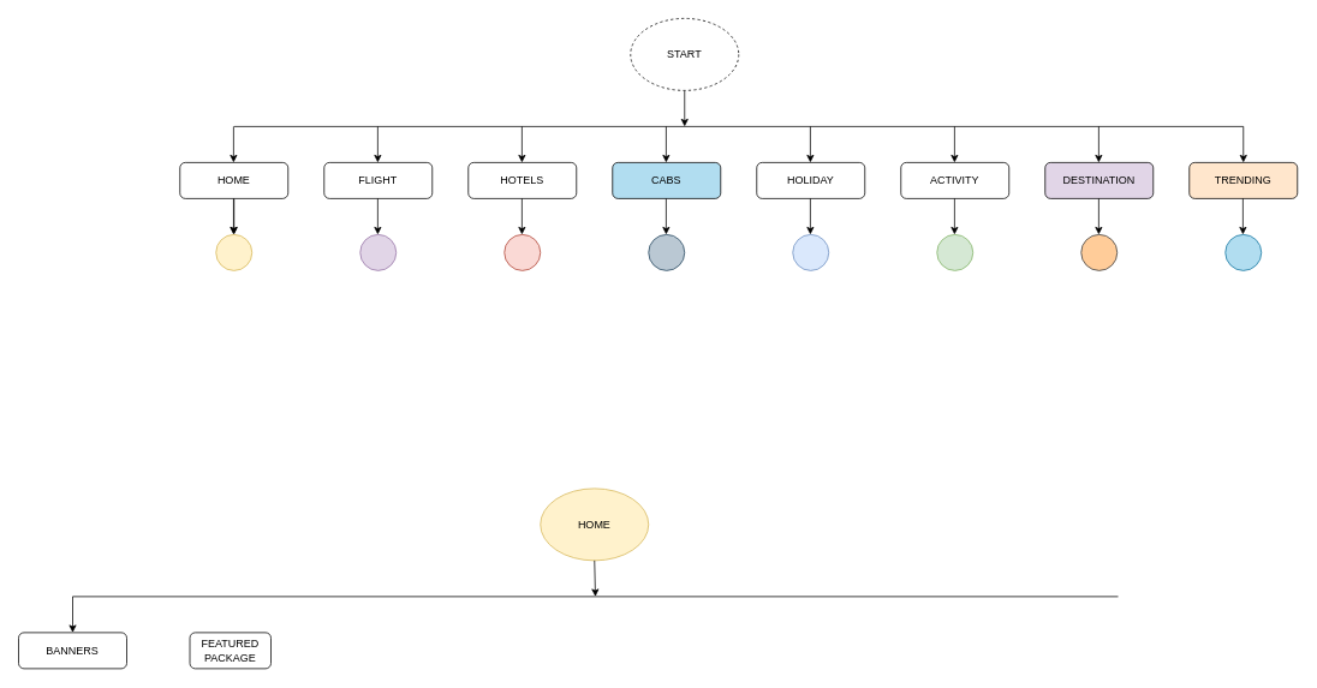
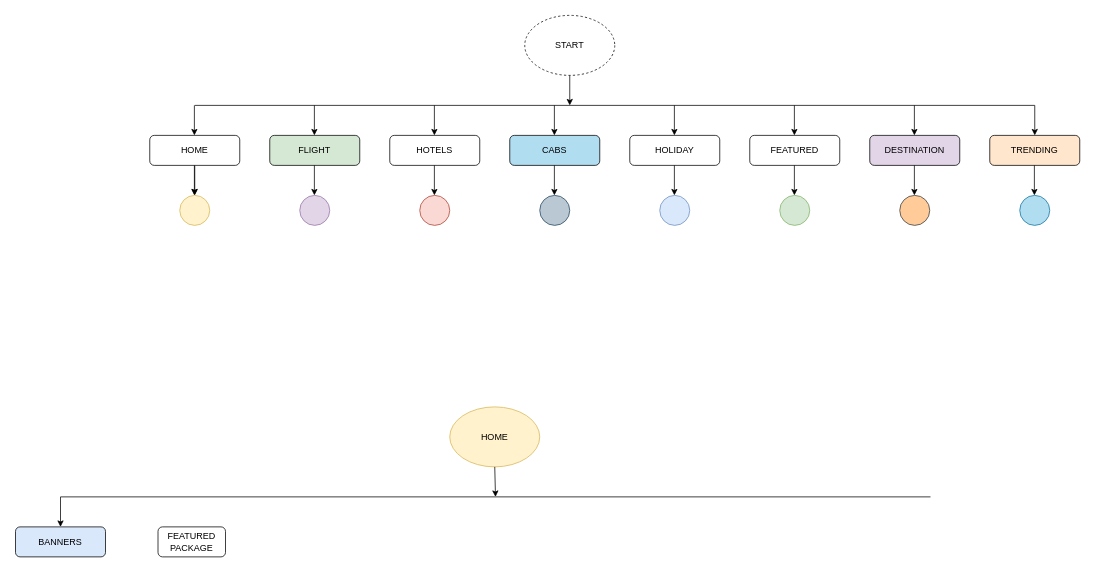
  <mxCell id="0" />
  <mxCell id="1" parent="0" />
  <mxCell id="2" value="START" style="ellipse;whiteSpace=wrap;html=1;dashed=1;" vertex="1" parent="1"><mxGeometry x="699" y="20" width="120" height="80" as="geometry" /></mxCell>
  <mxCell id="3" value="" style="endArrow=classic;html=1;rounded=0;exitX=0.5;exitY=1;exitDx=0;exitDy=0;" edge="1" parent="1" source="2"><mxGeometry width="50" height="50" relative="1" as="geometry"><mxPoint x="749" y="280" as="sourcePoint" /><mxPoint x="759" y="140" as="targetPoint" /></mxGeometry></mxCell>
  <mxCell id="4" value="" style="endArrow=none;html=1;rounded=0;" edge="1" parent="1"><mxGeometry width="50" height="50" relative="1" as="geometry"><mxPoint x="259" y="140" as="sourcePoint" /><mxPoint x="1379" y="140" as="targetPoint" /></mxGeometry></mxCell>
  <mxCell id="5" value="" style="edgeStyle=orthogonalEdgeStyle;rounded=0;orthogonalLoop=1;jettySize=auto;html=1;" edge="1" parent="1" source="6" target="30"><mxGeometry relative="1" as="geometry" /></mxCell>
  <mxCell id="6" value="HOME" style="rounded=1;whiteSpace=wrap;html=1;" vertex="1" parent="1"><mxGeometry x="199" y="180" width="120" height="40" as="geometry" /></mxCell>
  <mxCell id="7" value="TRENDING" style="rounded=1;whiteSpace=wrap;html=1;fillColor=#ffe6cc;" vertex="1" parent="1"><mxGeometry x="1319" y="180" width="120" height="40" as="geometry" /></mxCell>
  <mxCell id="8" value="DESTINATION" style="rounded=1;whiteSpace=wrap;html=1;fillColor=#e1d5e7;" vertex="1" parent="1"><mxGeometry x="1159" y="180" width="120" height="40" as="geometry" /></mxCell>
- <mxCell id="9" value="ACTIVITY" style="rounded=1;whiteSpace=wrap;html=1;" vertex="1" parent="1"><mxGeometry x="999" y="180" width="120" height="40" as="geometry" /></mxCell>
+ <mxCell id="9" value="FEATURED" style="rounded=1;whiteSpace=wrap;html=1;" vertex="1" parent="1"><mxGeometry x="999" y="180" width="120" height="40" as="geometry" /></mxCell>
  <mxCell id="10" value="HOLIDAY" style="rounded=1;whiteSpace=wrap;html=1;" vertex="1" parent="1"><mxGeometry x="839" y="180" width="120" height="40" as="geometry" /></mxCell>
- <mxCell id="11" value="FLIGHT" style="rounded=1;whiteSpace=wrap;html=1;" vertex="1" parent="1"><mxGeometry x="359" y="180" width="120" height="40" as="geometry" /></mxCell>
+ <mxCell id="11" value="FLIGHT" style="rounded=1;whiteSpace=wrap;html=1;fillColor=#d5e8d4;" vertex="1" parent="1"><mxGeometry x="359" y="180" width="120" height="40" as="geometry" /></mxCell>
  <mxCell id="12" value="CABS" style="rounded=1;whiteSpace=wrap;html=1;fillColor=#b1ddf0;" vertex="1" parent="1"><mxGeometry x="679" y="180" width="120" height="40" as="geometry" /></mxCell>
  <mxCell id="13" value="HOTELS" style="rounded=1;whiteSpace=wrap;html=1;" vertex="1" parent="1"><mxGeometry x="519" y="180" width="120" height="40" as="geometry" /></mxCell>
  <mxCell id="14" value="" style="endArrow=classic;html=1;rounded=0;" edge="1" parent="1"><mxGeometry width="50" height="50" relative="1" as="geometry"><mxPoint x="258.5" y="140" as="sourcePoint" /><mxPoint x="258.5" y="180" as="targetPoint" /></mxGeometry></mxCell>
  <mxCell id="15" value="" style="endArrow=classic;html=1;rounded=0;" edge="1" parent="1"><mxGeometry width="50" height="50" relative="1" as="geometry"><mxPoint x="418.5" y="140" as="sourcePoint" /><mxPoint x="418.5" y="180" as="targetPoint" /></mxGeometry></mxCell>
  <mxCell id="16" value="" style="endArrow=classic;html=1;rounded=0;" edge="1" parent="1"><mxGeometry width="50" height="50" relative="1" as="geometry"><mxPoint x="578.5" y="140" as="sourcePoint" /><mxPoint x="578.5" y="180" as="targetPoint" /></mxGeometry></mxCell>
  <mxCell id="17" value="" style="endArrow=classic;html=1;rounded=0;" edge="1" parent="1"><mxGeometry width="50" height="50" relative="1" as="geometry"><mxPoint x="738.5" y="140" as="sourcePoint" /><mxPoint x="738.5" y="180" as="targetPoint" /></mxGeometry></mxCell>
  <mxCell id="18" value="" style="endArrow=classic;html=1;rounded=0;" edge="1" parent="1"><mxGeometry width="50" height="50" relative="1" as="geometry"><mxPoint x="898.5" y="140" as="sourcePoint" /><mxPoint x="898.5" y="180" as="targetPoint" /></mxGeometry></mxCell>
  <mxCell id="19" value="" style="endArrow=classic;html=1;rounded=0;" edge="1" parent="1"><mxGeometry width="50" height="50" relative="1" as="geometry"><mxPoint x="1058.5" y="140" as="sourcePoint" /><mxPoint x="1058.5" y="180" as="targetPoint" /></mxGeometry></mxCell>
  <mxCell id="20" value="" style="endArrow=classic;html=1;rounded=0;" edge="1" parent="1"><mxGeometry width="50" height="50" relative="1" as="geometry"><mxPoint x="1218.5" y="140" as="sourcePoint" /><mxPoint x="1218.5" y="180" as="targetPoint" /></mxGeometry></mxCell>
  <mxCell id="21" value="" style="endArrow=classic;html=1;rounded=0;" edge="1" parent="1"><mxGeometry width="50" height="50" relative="1" as="geometry"><mxPoint x="1379" y="140" as="sourcePoint" /><mxPoint x="1379" y="180" as="targetPoint" /></mxGeometry></mxCell>
  <mxCell id="22" value="" style="endArrow=classic;html=1;rounded=0;" edge="1" parent="1"><mxGeometry width="50" height="50" relative="1" as="geometry"><mxPoint x="258.5" y="220" as="sourcePoint" /><mxPoint x="258.5" y="260" as="targetPoint" /></mxGeometry></mxCell>
  <mxCell id="23" value="" style="endArrow=classic;html=1;rounded=0;" edge="1" parent="1"><mxGeometry width="50" height="50" relative="1" as="geometry"><mxPoint x="418.5" y="220" as="sourcePoint" /><mxPoint x="418.5" y="260" as="targetPoint" /></mxGeometry></mxCell>
  <mxCell id="24" value="" style="endArrow=classic;html=1;rounded=0;" edge="1" parent="1"><mxGeometry width="50" height="50" relative="1" as="geometry"><mxPoint x="578.5" y="220" as="sourcePoint" /><mxPoint x="578.5" y="260" as="targetPoint" /></mxGeometry></mxCell>
  <mxCell id="25" value="" style="endArrow=classic;html=1;rounded=0;" edge="1" parent="1"><mxGeometry width="50" height="50" relative="1" as="geometry"><mxPoint x="738.5" y="220" as="sourcePoint" /><mxPoint x="738.5" y="260" as="targetPoint" /></mxGeometry></mxCell>
  <mxCell id="26" value="" style="endArrow=classic;html=1;rounded=0;" edge="1" parent="1"><mxGeometry width="50" height="50" relative="1" as="geometry"><mxPoint x="898.5" y="220" as="sourcePoint" /><mxPoint x="898.5" y="260" as="targetPoint" /></mxGeometry></mxCell>
  <mxCell id="27" value="" style="endArrow=classic;html=1;rounded=0;" edge="1" parent="1"><mxGeometry width="50" height="50" relative="1" as="geometry"><mxPoint x="1058.5" y="220" as="sourcePoint" /><mxPoint x="1058.5" y="260" as="targetPoint" /></mxGeometry></mxCell>
  <mxCell id="28" value="" style="endArrow=classic;html=1;rounded=0;" edge="1" parent="1"><mxGeometry width="50" height="50" relative="1" as="geometry"><mxPoint x="1218.5" y="220" as="sourcePoint" /><mxPoint x="1218.5" y="260" as="targetPoint" /></mxGeometry></mxCell>
  <mxCell id="29" value="" style="endArrow=classic;html=1;rounded=0;" edge="1" parent="1"><mxGeometry width="50" height="50" relative="1" as="geometry"><mxPoint x="1378.5" y="220" as="sourcePoint" /><mxPoint x="1378.5" y="260" as="targetPoint" /></mxGeometry></mxCell>
  <mxCell id="30" value="" style="ellipse;whiteSpace=wrap;html=1;aspect=fixed;fillColor=#fff2cc;strokeColor=#d6b656;" vertex="1" parent="1"><mxGeometry x="239" y="260" width="40" height="40" as="geometry" /></mxCell>
  <mxCell id="31" value="" style="ellipse;whiteSpace=wrap;html=1;aspect=fixed;fillColor=#fad9d5;strokeColor=#ae4132;" vertex="1" parent="1"><mxGeometry x="559" y="260" width="40" height="40" as="geometry" /></mxCell>
  <mxCell id="32" value="" style="ellipse;whiteSpace=wrap;html=1;aspect=fixed;fillColor=#bac8d3;strokeColor=#23445d;" vertex="1" parent="1"><mxGeometry x="719" y="260" width="40" height="40" as="geometry" /></mxCell>
  <mxCell id="33" value="" style="ellipse;whiteSpace=wrap;html=1;aspect=fixed;fillColor=#dae8fc;strokeColor=#6c8ebf;" vertex="1" parent="1"><mxGeometry x="879" y="260" width="40" height="40" as="geometry" /></mxCell>
  <mxCell id="34" value="" style="ellipse;whiteSpace=wrap;html=1;aspect=fixed;fillColor=#d5e8d4;strokeColor=#82b366;" vertex="1" parent="1"><mxGeometry x="1039" y="260" width="40" height="40" as="geometry" /></mxCell>
  <mxCell id="35" value="" style="ellipse;whiteSpace=wrap;html=1;aspect=fixed;fillColor=#ffcc99;strokeColor=#36393d;" vertex="1" parent="1"><mxGeometry x="1199" y="260" width="40" height="40" as="geometry" /></mxCell>
  <mxCell id="36" value="" style="ellipse;whiteSpace=wrap;html=1;aspect=fixed;fillColor=#b1ddf0;strokeColor=#10739e;" vertex="1" parent="1"><mxGeometry x="1359" y="260" width="40" height="40" as="geometry" /></mxCell>
  <mxCell id="37" value="" style="ellipse;whiteSpace=wrap;html=1;aspect=fixed;fillColor=#e1d5e7;strokeColor=#9673a6;" vertex="1" parent="1"><mxGeometry x="399" y="260" width="40" height="40" as="geometry" /></mxCell>
  <mxCell id="38" value="HOME" style="ellipse;whiteSpace=wrap;html=1;fillColor=#fff2cc;strokeColor=#d6b656;" vertex="1" parent="1"><mxGeometry x="599" y="542" width="120" height="80" as="geometry" /></mxCell>
  <mxCell id="39" value="" style="endArrow=classic;html=1;rounded=0;exitX=0.5;exitY=1;exitDx=0;exitDy=0;" edge="1" parent="1" source="38"><mxGeometry width="50" height="50" relative="1" as="geometry"><mxPoint x="450" y="422" as="sourcePoint" /><mxPoint x="660" y="662" as="targetPoint" /></mxGeometry></mxCell>
  <mxCell id="40" value="" style="endArrow=none;html=1;rounded=0;" edge="1" parent="1"><mxGeometry width="50" height="50" relative="1" as="geometry"><mxPoint x="80" y="662" as="sourcePoint" /><mxPoint x="1240" y="662" as="targetPoint" /></mxGeometry></mxCell>
  <mxCell id="41" value="" style="endArrow=classic;html=1;rounded=0;" edge="1" parent="1"><mxGeometry width="50" height="50" relative="1" as="geometry"><mxPoint x="80" y="662" as="sourcePoint" /><mxPoint x="80" y="702" as="targetPoint" /></mxGeometry></mxCell>
- <mxCell id="42" value="BANNERS" style="rounded=1;whiteSpace=wrap;html=1;" vertex="1" parent="1"><mxGeometry x="20" y="702" width="120" height="40" as="geometry" /></mxCell>
+ <mxCell id="42" value="BANNERS" style="rounded=1;whiteSpace=wrap;html=1;fillColor=#dae8fc;" vertex="1" parent="1"><mxGeometry x="20" y="702" width="120" height="40" as="geometry" /></mxCell>
  <mxCell id="43" value="FEATURED&lt;div&gt;PACKAGE&lt;/div&gt;" style="rounded=1;whiteSpace=wrap;html=1;" vertex="1" parent="1"><mxGeometry x="210" y="702" width="90" height="40" as="geometry" /></mxCell>
